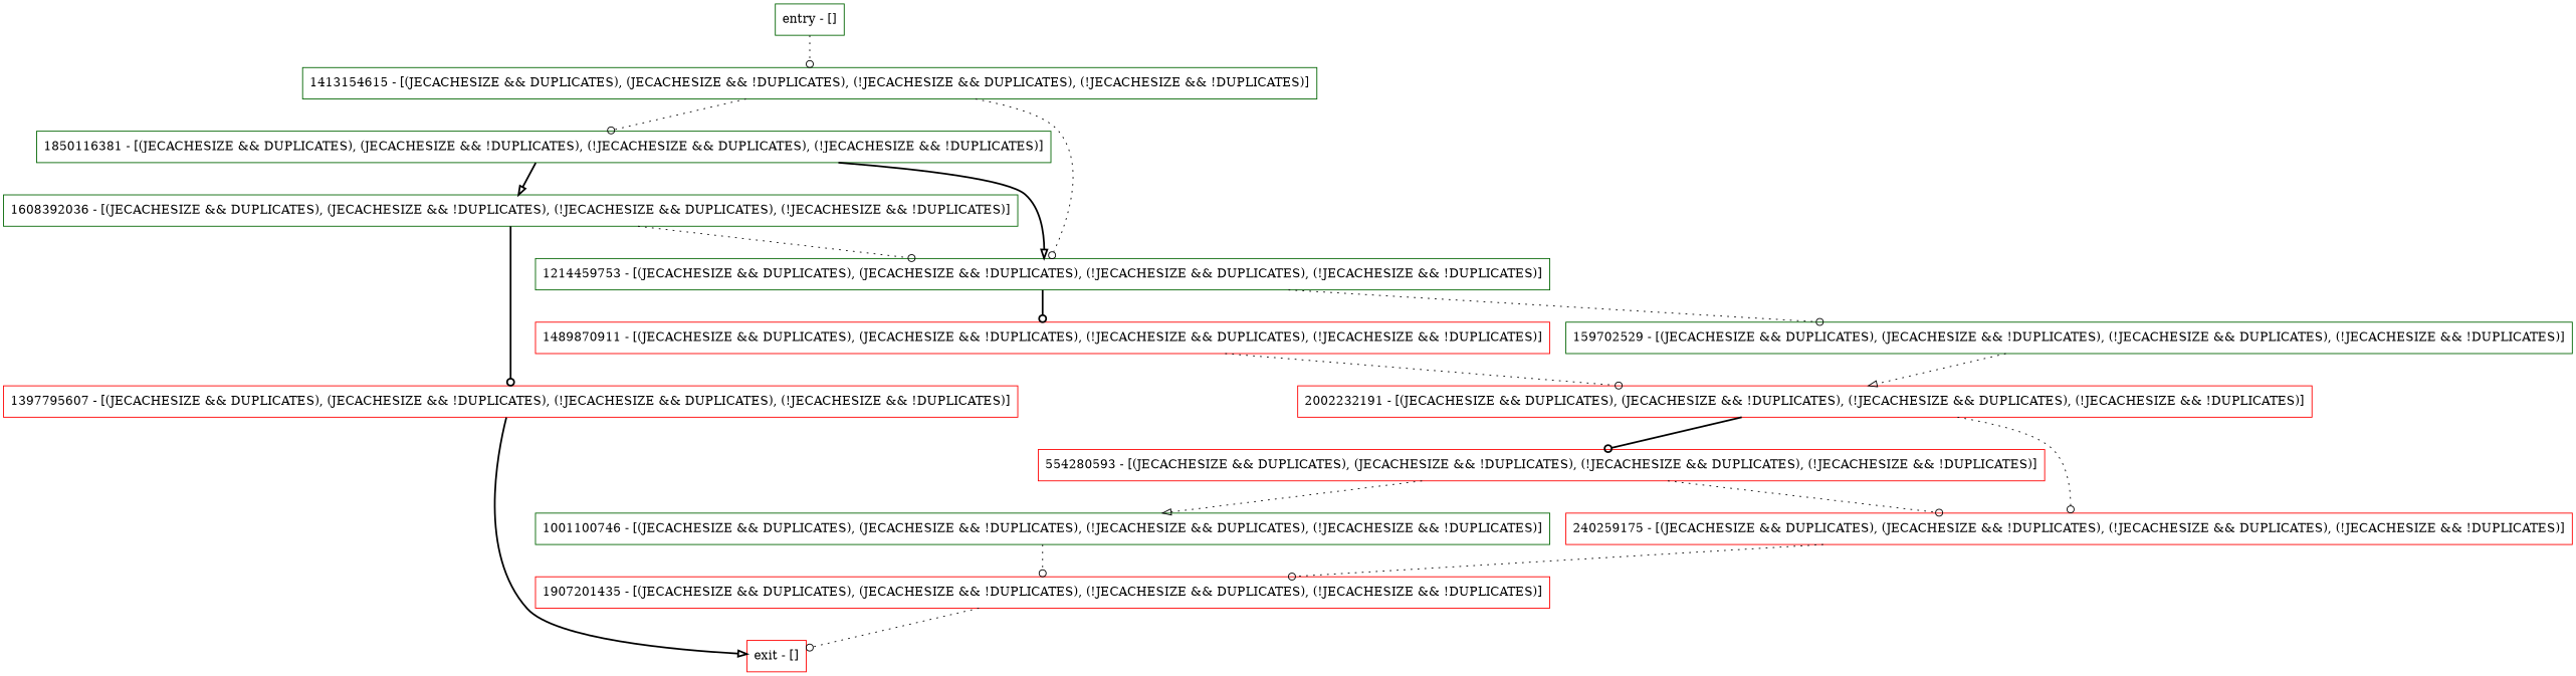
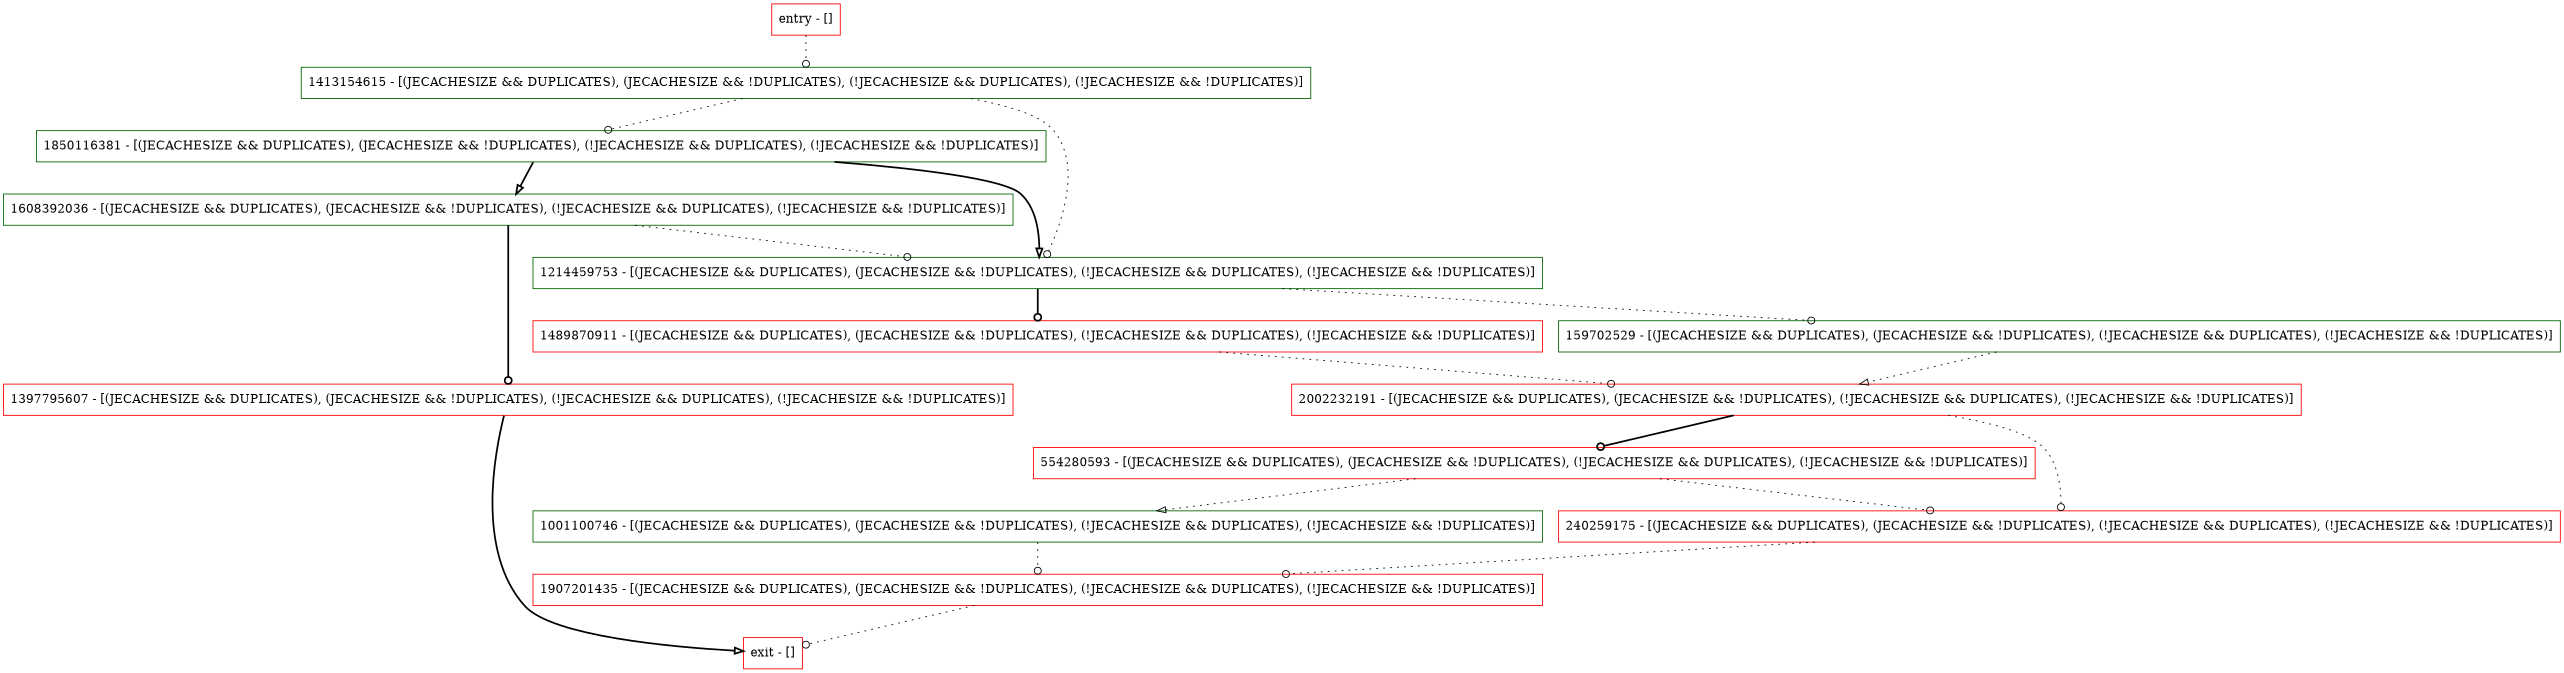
  digraph {
    node [shape=record color=red]
    edge [style=dotted arrowhead=odot]
    n1 [label="1850116381 - [(JECACHESIZE && DUPLICATES), (JECACHESIZE && !DUPLICATES), (!JECACHESIZE && DUPLICATES), (!JECACHESIZE && !DUPLICATES)]" color=darkgreen]
    n2 [label="1608392036 - [(JECACHESIZE && DUPLICATES), (JECACHESIZE && !DUPLICATES), (!JECACHESIZE && DUPLICATES), (!JECACHESIZE && !DUPLICATES)]" color=darkgreen]
    n3 [label="1214459753 - [(JECACHESIZE && DUPLICATES), (JECACHESIZE && !DUPLICATES), (!JECACHESIZE && DUPLICATES), (!JECACHESIZE && !DUPLICATES)]" color=darkgreen]
    n4 [label="1397795607 - [(JECACHESIZE && DUPLICATES), (JECACHESIZE && !DUPLICATES), (!JECACHESIZE && DUPLICATES), (!JECACHESIZE && !DUPLICATES)]"]
    n5 [label="1413154615 - [(JECACHESIZE && DUPLICATES), (JECACHESIZE && !DUPLICATES), (!JECACHESIZE && DUPLICATES), (!JECACHESIZE && !DUPLICATES)]" color=darkgreen]
    n6 [label="159702529 - [(JECACHESIZE && DUPLICATES), (JECACHESIZE && !DUPLICATES), (!JECACHESIZE && DUPLICATES), (!JECACHESIZE && !DUPLICATES)]" color=darkgreen]
    n7 [label="2002232191 - [(JECACHESIZE && DUPLICATES), (JECACHESIZE && !DUPLICATES), (!JECACHESIZE && DUPLICATES), (!JECACHESIZE && !DUPLICATES)]"]
    n8 [label="1489870911 - [(JECACHESIZE && DUPLICATES), (JECACHESIZE && !DUPLICATES), (!JECACHESIZE && DUPLICATES), (!JECACHESIZE && !DUPLICATES)]"]
    n9 [label="exit - []"]
    n10 [label="554280593 - [(JECACHESIZE && DUPLICATES), (JECACHESIZE && !DUPLICATES), (!JECACHESIZE && DUPLICATES), (!JECACHESIZE && !DUPLICATES)]"]
    n11 [label="240259175 - [(JECACHESIZE && DUPLICATES), (JECACHESIZE && !DUPLICATES), (!JECACHESIZE && DUPLICATES), (!JECACHESIZE && !DUPLICATES)]"]
    n12 [label="1001100746 - [(JECACHESIZE && DUPLICATES), (JECACHESIZE && !DUPLICATES), (!JECACHESIZE && DUPLICATES), (!JECACHESIZE && !DUPLICATES)]" color=darkgreen]
    n13 [label="1907201435 - [(JECACHESIZE && DUPLICATES), (JECACHESIZE && !DUPLICATES), (!JECACHESIZE && DUPLICATES), (!JECACHESIZE && !DUPLICATES)]"]
-   n14 [label="entry - []" color=darkgreen]
+   n14 [label="entry - []"]
    n1 -> n2 [style=bold arrowhead=onormal]
    n1 -> n3 [style=bold arrowhead=onormal]
    n2 -> n3
    n2 -> n4 [style=bold]
    n3 -> n6
    n3 -> n8 [style=bold]
    n4 -> n9 [style=bold arrowhead=onormal]
    n5 -> n1
    n5 -> n3
    n6 -> n7 [arrowhead=onormal]
    n7 -> n10 [style=bold]
    n7 -> n11
    n8 -> n7
    n10 -> n11
    n10 -> n12 [arrowhead=onormal]
    n11 -> n13
    n12 -> n13
    n13 -> n9
    n14 -> n5
  }
